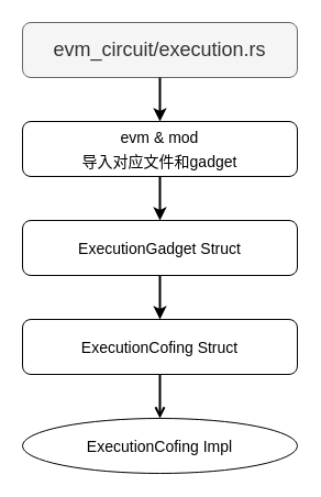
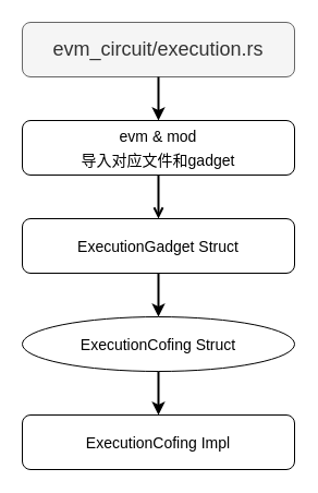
  <mxCell id="0" />
  <mxCell id="1" parent="0" />
  <mxCell id="2" value="&lt;font style=&quot;font-size: 18px;&quot;&gt;evm_circuit/execution.rs&lt;/font&gt;" style="rounded=1;whiteSpace=wrap;html=1;fillColor=#f5f5f5;fontColor=#333333;strokeColor=#666666;" vertex="1" parent="1"><mxGeometry x="20" y="20" width="250" height="50" as="geometry" /></mxCell>
  <mxCell id="3" value="&lt;font style=&quot;font-size: 14px;&quot;&gt;evm &amp;amp; mod&lt;br&gt;导入对应文件和gadget&lt;/font&gt;" style="rounded=1;whiteSpace=wrap;html=1;fontSize=18;" vertex="1" parent="1"><mxGeometry x="20" y="110" width="250" height="50" as="geometry" /></mxCell>
  <mxCell id="4" value="&lt;span style=&quot;font-size: 14px;&quot;&gt;ExecutionGadget Struct&lt;/span&gt;" style="rounded=1;whiteSpace=wrap;html=1;fontSize=18;" vertex="1" parent="1"><mxGeometry x="20" y="200" width="250" height="50" as="geometry" /></mxCell>
- <mxCell id="5" value="&lt;span style=&quot;font-size: 14px;&quot;&gt;ExecutionCofing Struct&lt;/span&gt;" style="rounded=1;whiteSpace=wrap;html=1;fontSize=18;" vertex="1" parent="1"><mxGeometry x="20" y="290" width="250" height="50" as="geometry" /></mxCell>
- <mxCell id="6" value="&lt;span style=&quot;font-size: 14px;&quot;&gt;ExecutionCofing Impl&lt;/span&gt;" style="ellipse;whiteSpace=wrap;html=1;fontSize=18;" vertex="1" parent="1"><mxGeometry x="20" y="380" width="250" height="50" as="geometry" /></mxCell>
+ <mxCell id="5" value="&lt;span style=&quot;font-size: 14px;&quot;&gt;ExecutionCofing Struct&lt;/span&gt;" style="ellipse;whiteSpace=wrap;html=1;fontSize=18;" vertex="1" parent="1"><mxGeometry x="20" y="290" width="250" height="50" as="geometry" /></mxCell>
+ <mxCell id="6" value="&lt;span style=&quot;font-size: 14px;&quot;&gt;ExecutionCofing Impl&lt;/span&gt;" style="rounded=1;whiteSpace=wrap;html=1;fontSize=18;" vertex="1" parent="1"><mxGeometry x="20" y="380" width="250" height="50" as="geometry" /></mxCell>
  <mxCell id="7" value="" style="endArrow=classic;html=1;rounded=0;fontSize=14;strokeWidth=2;exitX=0.5;exitY=1;exitDx=0;exitDy=0;entryX=0.5;entryY=0;entryDx=0;entryDy=0;" edge="1" parent="1" source="2" target="3"><mxGeometry width="50" height="50" relative="1" as="geometry"><mxPoint x="130" y="260" as="sourcePoint" /><mxPoint x="180" y="210" as="targetPoint" /></mxGeometry></mxCell>
- <mxCell id="8" value="" style="endArrow=classic;html=1;rounded=0;fontSize=14;strokeWidth=2;exitX=0.5;exitY=1;exitDx=0;exitDy=0;entryX=0.5;entryY=0;entryDx=0;entryDy=0;" edge="1" parent="1" source="3" target="4"><mxGeometry width="50" height="50" relative="1" as="geometry"><mxPoint x="155" y="80" as="sourcePoint" /><mxPoint x="155" y="120" as="targetPoint" /></mxGeometry></mxCell>
+ <mxCell id="8" value="" style="endArrow=open;html=1;rounded=0;fontSize=14;strokeWidth=2;exitX=0.5;exitY=1;exitDx=0;exitDy=0;entryX=0.5;entryY=0;entryDx=0;entryDy=0;" edge="1" parent="1" source="3" target="4"><mxGeometry width="50" height="50" relative="1" as="geometry"><mxPoint x="155" y="80" as="sourcePoint" /><mxPoint x="155" y="120" as="targetPoint" /></mxGeometry></mxCell>
  <mxCell id="9" value="" style="endArrow=classic;html=1;rounded=0;fontSize=14;strokeWidth=2;exitX=0.5;exitY=1;exitDx=0;exitDy=0;entryX=0.5;entryY=0;entryDx=0;entryDy=0;" edge="1" parent="1" source="4" target="5"><mxGeometry width="50" height="50" relative="1" as="geometry"><mxPoint x="155" y="170" as="sourcePoint" /><mxPoint x="155" y="210" as="targetPoint" /></mxGeometry></mxCell>
- <mxCell id="10" value="" style="endArrow=open;html=1;rounded=0;fontSize=14;strokeWidth=2;exitX=0.5;exitY=1;exitDx=0;exitDy=0;entryX=0.5;entryY=0;entryDx=0;entryDy=0;" edge="1" parent="1" source="5" target="6"><mxGeometry width="50" height="50" relative="1" as="geometry"><mxPoint x="155" y="260" as="sourcePoint" /><mxPoint x="155" y="300" as="targetPoint" /></mxGeometry></mxCell>
+ <mxCell id="10" value="" style="endArrow=classic;html=1;rounded=0;fontSize=14;strokeWidth=2;exitX=0.5;exitY=1;exitDx=0;exitDy=0;entryX=0.5;entryY=0;entryDx=0;entryDy=0;" edge="1" parent="1" source="5" target="6"><mxGeometry width="50" height="50" relative="1" as="geometry"><mxPoint x="155" y="260" as="sourcePoint" /><mxPoint x="155" y="300" as="targetPoint" /></mxGeometry></mxCell>
